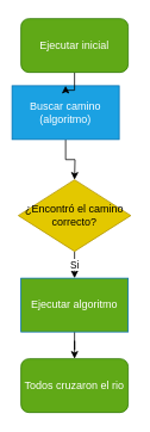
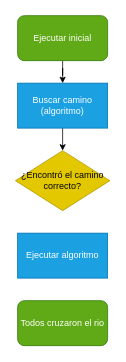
  <mxCell id="0" />
  <mxCell id="1" parent="0" />
  <mxCell id="2" value="" style="edgeStyle=orthogonalEdgeStyle;rounded=0;orthogonalLoop=1;jettySize=auto;html=1;" edge="1" parent="1" source="3"><mxGeometry relative="1" as="geometry"><mxPoint x="83" y="200" as="targetPoint" /></mxGeometry></mxCell>
- <mxCell id="3" value="Buscar camino (algoritmo)" style="rounded=0;whiteSpace=wrap;html=1;fillColor=#1ba1e2;fontColor=#ffffff;strokeColor=#006EAF;" vertex="1" parent="1"><mxGeometry x="13" y="95" width="120" height="60" as="geometry" /></mxCell>
+ <mxCell id="3" value="Buscar camino (algoritmo)" style="rounded=0;whiteSpace=wrap;html=1;fillColor=#1ba1e2;fontColor=#ffffff;strokeColor=#006EAF;" vertex="1" parent="1"><mxGeometry x="23" y="110" width="120" height="60" as="geometry" /></mxCell>
  <mxCell id="4" value="" style="edgeStyle=orthogonalEdgeStyle;rounded=0;orthogonalLoop=1;jettySize=auto;html=1;" edge="1" parent="1" source="5" target="3"><mxGeometry relative="1" as="geometry" /></mxCell>
  <mxCell id="5" value="Ejecutar inicial" style="rounded=1;whiteSpace=wrap;html=1;fillColor=#60a917;fontColor=#ffffff;strokeColor=#2D7600;" vertex="1" parent="1"><mxGeometry x="23" y="20" width="120" height="60" as="geometry" /></mxCell>
- <mxCell id="6" value="Si" style="edgeStyle=orthogonalEdgeStyle;rounded=0;orthogonalLoop=1;jettySize=auto;html=1;" edge="1" parent="1" source="7" target="9"><mxGeometry relative="1" as="geometry" /></mxCell>
  <mxCell id="7" value="¿Encontró el camino correcto?" style="rhombus;whiteSpace=wrap;html=1;fillColor=#e3c800;fontColor=#000000;strokeColor=#B09500;" vertex="1" parent="1"><mxGeometry x="20" y="200" width="126" height="80" as="geometry" /></mxCell>
- <mxCell id="8" value="" style="edgeStyle=orthogonalEdgeStyle;rounded=0;orthogonalLoop=1;jettySize=auto;html=1;" edge="1" parent="1" source="9" target="10"><mxGeometry relative="1" as="geometry" /></mxCell>
- <mxCell id="9" value="Ejecutar algoritmo" style="rounded=0;whiteSpace=wrap;html=1;fillColor=#60a917;fontColor=#ffffff;strokeColor=#006EAF;" vertex="1" parent="1"><mxGeometry x="23" y="310" width="120" height="60" as="geometry" /></mxCell>
+ <mxCell id="9" value="Ejecutar algoritmo" style="rounded=0;whiteSpace=wrap;html=1;fillColor=#1ba1e2;fontColor=#ffffff;strokeColor=#006EAF;" vertex="1" parent="1"><mxGeometry x="23" y="310" width="120" height="60" as="geometry" /></mxCell>
  <mxCell id="10" value="Todos cruzaron el rio" style="rounded=1;whiteSpace=wrap;html=1;fillColor=#60a917;fontColor=#ffffff;strokeColor=#2D7600;" vertex="1" parent="1"><mxGeometry x="23" y="400" width="120" height="60" as="geometry" /></mxCell>
